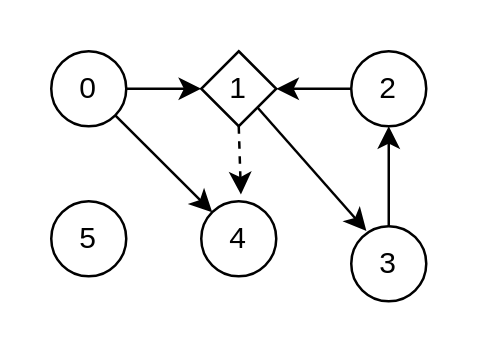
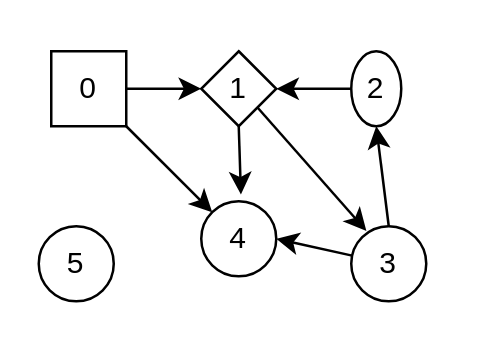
  <mxCell id="0" />
  <mxCell id="1" parent="0" />
  <mxCell id="2" style="edgeStyle=none;html=1;exitX=1;exitY=0.5;exitDx=0;exitDy=0;entryX=0;entryY=0.5;entryDx=0;entryDy=0;" edge="1" parent="1" source="4" target="12"><mxGeometry relative="1" as="geometry" /></mxCell>
  <mxCell id="3" style="edgeStyle=none;html=1;exitX=1;exitY=1;exitDx=0;exitDy=0;" edge="1" parent="1" source="4" target="14"><mxGeometry relative="1" as="geometry" /></mxCell>
- <mxCell id="4" value="0" style="ellipse;whiteSpace=wrap;html=1;aspect=fixed;fillColor=default;" vertex="1" parent="1"><mxGeometry x="20" y="20" width="30" height="30" as="geometry" /></mxCell>
+ <mxCell id="4" value="0" style="whiteSpace=wrap;html=1;aspect=fixed;fillColor=default;rounded=0;" vertex="1" parent="1"><mxGeometry x="20" y="20" width="30" height="30" as="geometry" /></mxCell>
  <mxCell id="5" style="edgeStyle=none;html=1;exitX=0.5;exitY=0;exitDx=0;exitDy=0;entryX=0.5;entryY=1;entryDx=0;entryDy=0;" edge="1" parent="1" source="7" target="9"><mxGeometry relative="1" as="geometry" /></mxCell>
+ <mxCell id="6" style="edgeStyle=none;html=1;entryX=1;entryY=0.5;entryDx=0;entryDy=0;" edge="1" parent="1" source="7" target="14"><mxGeometry relative="1" as="geometry" /></mxCell>
  <mxCell id="7" value="3" style="ellipse;whiteSpace=wrap;html=1;aspect=fixed;fillColor=default;" vertex="1" parent="1"><mxGeometry x="140" y="90" width="30" height="30" as="geometry" /></mxCell>
  <mxCell id="8" style="edgeStyle=none;html=1;exitX=0;exitY=0.5;exitDx=0;exitDy=0;entryX=1;entryY=0.5;entryDx=0;entryDy=0;" edge="1" parent="1" source="9" target="12"><mxGeometry relative="1" as="geometry" /></mxCell>
- <mxCell id="9" value="2" style="ellipse;whiteSpace=wrap;html=1;aspect=fixed;fillColor=default;" vertex="1" parent="1"><mxGeometry x="140" y="20" width="30" height="30" as="geometry" /></mxCell>
- <mxCell id="10" style="edgeStyle=none;html=1;exitX=0.5;exitY=1;exitDx=0;exitDy=0;entryX=0.529;entryY=-0.089;entryDx=0;entryDy=0;entryPerimeter=0;dashed=1;" edge="1" parent="1" source="12" target="14"><mxGeometry relative="1" as="geometry" /></mxCell>
+ <mxCell id="9" value="2" style="ellipse;whiteSpace=wrap;html=1;aspect=fixed;fillColor=default;" vertex="1" parent="1"><mxGeometry x="140" y="20" width="20" height="30" as="geometry" /></mxCell>
+ <mxCell id="10" style="edgeStyle=none;html=1;exitX=0.5;exitY=1;exitDx=0;exitDy=0;entryX=0.529;entryY=-0.089;entryDx=0;entryDy=0;entryPerimeter=0;" edge="1" parent="1" source="12" target="14"><mxGeometry relative="1" as="geometry" /></mxCell>
  <mxCell id="11" style="edgeStyle=none;html=1;exitX=1;exitY=1;exitDx=0;exitDy=0;entryX=0.202;entryY=0.063;entryDx=0;entryDy=0;entryPerimeter=0;" edge="1" parent="1" source="12" target="7"><mxGeometry relative="1" as="geometry" /></mxCell>
  <mxCell id="12" value="1" style="rhombus;whiteSpace=wrap;html=1;aspect=fixed;fillColor=default;" vertex="1" parent="1"><mxGeometry x="80" y="20" width="30" height="30" as="geometry" /></mxCell>
- <mxCell id="13" value="5" style="ellipse;whiteSpace=wrap;html=1;aspect=fixed;fillColor=default;" vertex="1" parent="1"><mxGeometry x="20" y="80" width="30" height="30" as="geometry" /></mxCell>
+ <mxCell id="13" value="5" style="ellipse;whiteSpace=wrap;html=1;aspect=fixed;fillColor=default;" vertex="1" parent="1"><mxGeometry x="15" y="90" width="30" height="30" as="geometry" /></mxCell>
  <mxCell id="14" value="4" style="ellipse;whiteSpace=wrap;html=1;aspect=fixed;fillColor=default;" vertex="1" parent="1"><mxGeometry x="80" y="80" width="30" height="30" as="geometry" /></mxCell>
